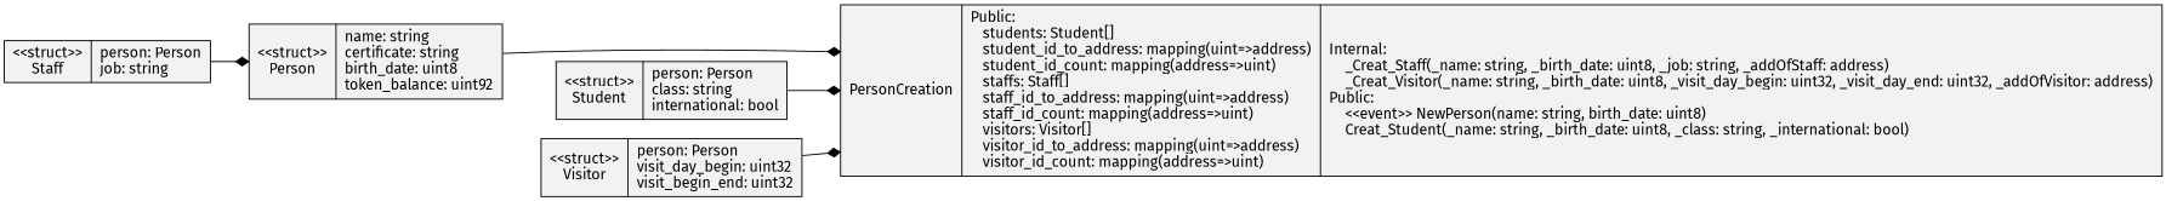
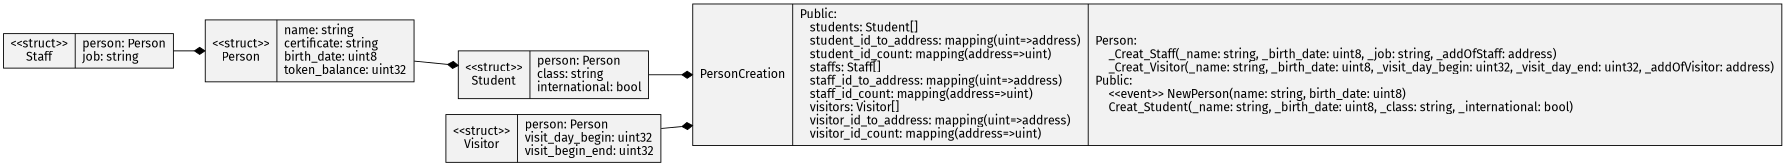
  digraph {
    arrowhead=open
    color=black
    fontname="Fira Sans"
    rankdir=LR
    node [fillcolor=gray95 fontname="Fira Sans" shape=record style=filled]
    edge [arrowhead=diamond fontname="Fira Sans" weight=3]
-   n1 [label="{PersonCreation| Public:\l\ \ \ students: Student[]\l\ \ \ student_id_to_address: mapping\(uint=\>address\)\l\ \ \ student_id_count: mapping\(address=\>uint\)\l\ \ \ staffs: Staff[]\l\ \ \ staff_id_to_address: mapping\(uint=\>address\)\l\ \ \ staff_id_count: mapping\(address=\>uint\)\l\ \ \ visitors: Visitor[]\l\ \ \ visitor_id_to_address: mapping\(uint=\>address\)\l\ \ \ visitor_id_count: mapping\(address=\>uint\)\l| Internal:\l\ \ \ \ _Creat_Staff(_name: string, _birth_date: uint8, _job: string, _addOfStaff: address)\l\ \ \ \ _Creat_Visitor(_name: string, _birth_date: uint8, _visit_day_begin: uint32, _visit_day_end: uint32, _addOfVisitor: address)\lPublic:\l\ \ \ \ \<\<event\>\> NewPerson(name: string, birth_date: uint8)\l\ \ \ \ Creat_Student(_name: string, _birth_date: uint8, _class: string, _international: bool)\l}"]
-   n2 [label="{\<\<struct\>\>\nPerson|name: string\lcertificate: string\lbirth_date: uint8\ltoken_balance: uint92\l}"]
+   n1 [label="{PersonCreation| Public:\l\ \ \ students: Student[]\l\ \ \ student_id_to_address: mapping\(uint=\>address\)\l\ \ \ student_id_count: mapping\(address=\>uint\)\l\ \ \ staffs: Staff[]\l\ \ \ staff_id_to_address: mapping\(uint=\>address\)\l\ \ \ staff_id_count: mapping\(address=\>uint\)\l\ \ \ visitors: Visitor[]\l\ \ \ visitor_id_to_address: mapping\(uint=\>address\)\l\ \ \ visitor_id_count: mapping\(address=\>uint\)\l| Person:\l\ \ \ \ _Creat_Staff(_name: string, _birth_date: uint8, _job: string, _addOfStaff: address)\l\ \ \ \ _Creat_Visitor(_name: string, _birth_date: uint8, _visit_day_begin: uint32, _visit_day_end: uint32, _addOfVisitor: address)\lPublic:\l\ \ \ \ \<\<event\>\> NewPerson(name: string, birth_date: uint8)\l\ \ \ \ Creat_Student(_name: string, _birth_date: uint8, _class: string, _international: bool)\l}"]
+   n2 [label="{\<\<struct\>\>\nPerson|name: string\lcertificate: string\lbirth_date: uint8\ltoken_balance: uint32\l}"]
    n3 [label="{\<\<struct\>\>\nStudent|person: Person\lclass: string\linternational: bool\l}"]
    n4 [label="{\<\<struct\>\>\nStaff|person: Person\ljob: string\l}"]
    n5 [label="{\<\<struct\>\>\nVisitor|person: Person\lvisit_day_begin: uint32\lvisit_begin_end: uint32\l}"]
    subgraph sub_1 {
      label=contracts
      n1
      n2
      n3
      n4
      n5
    }
-   n2 -> n1
+   n2 -> n3
    n3 -> n1
    n4 -> n2
    n5 -> n1
  }
